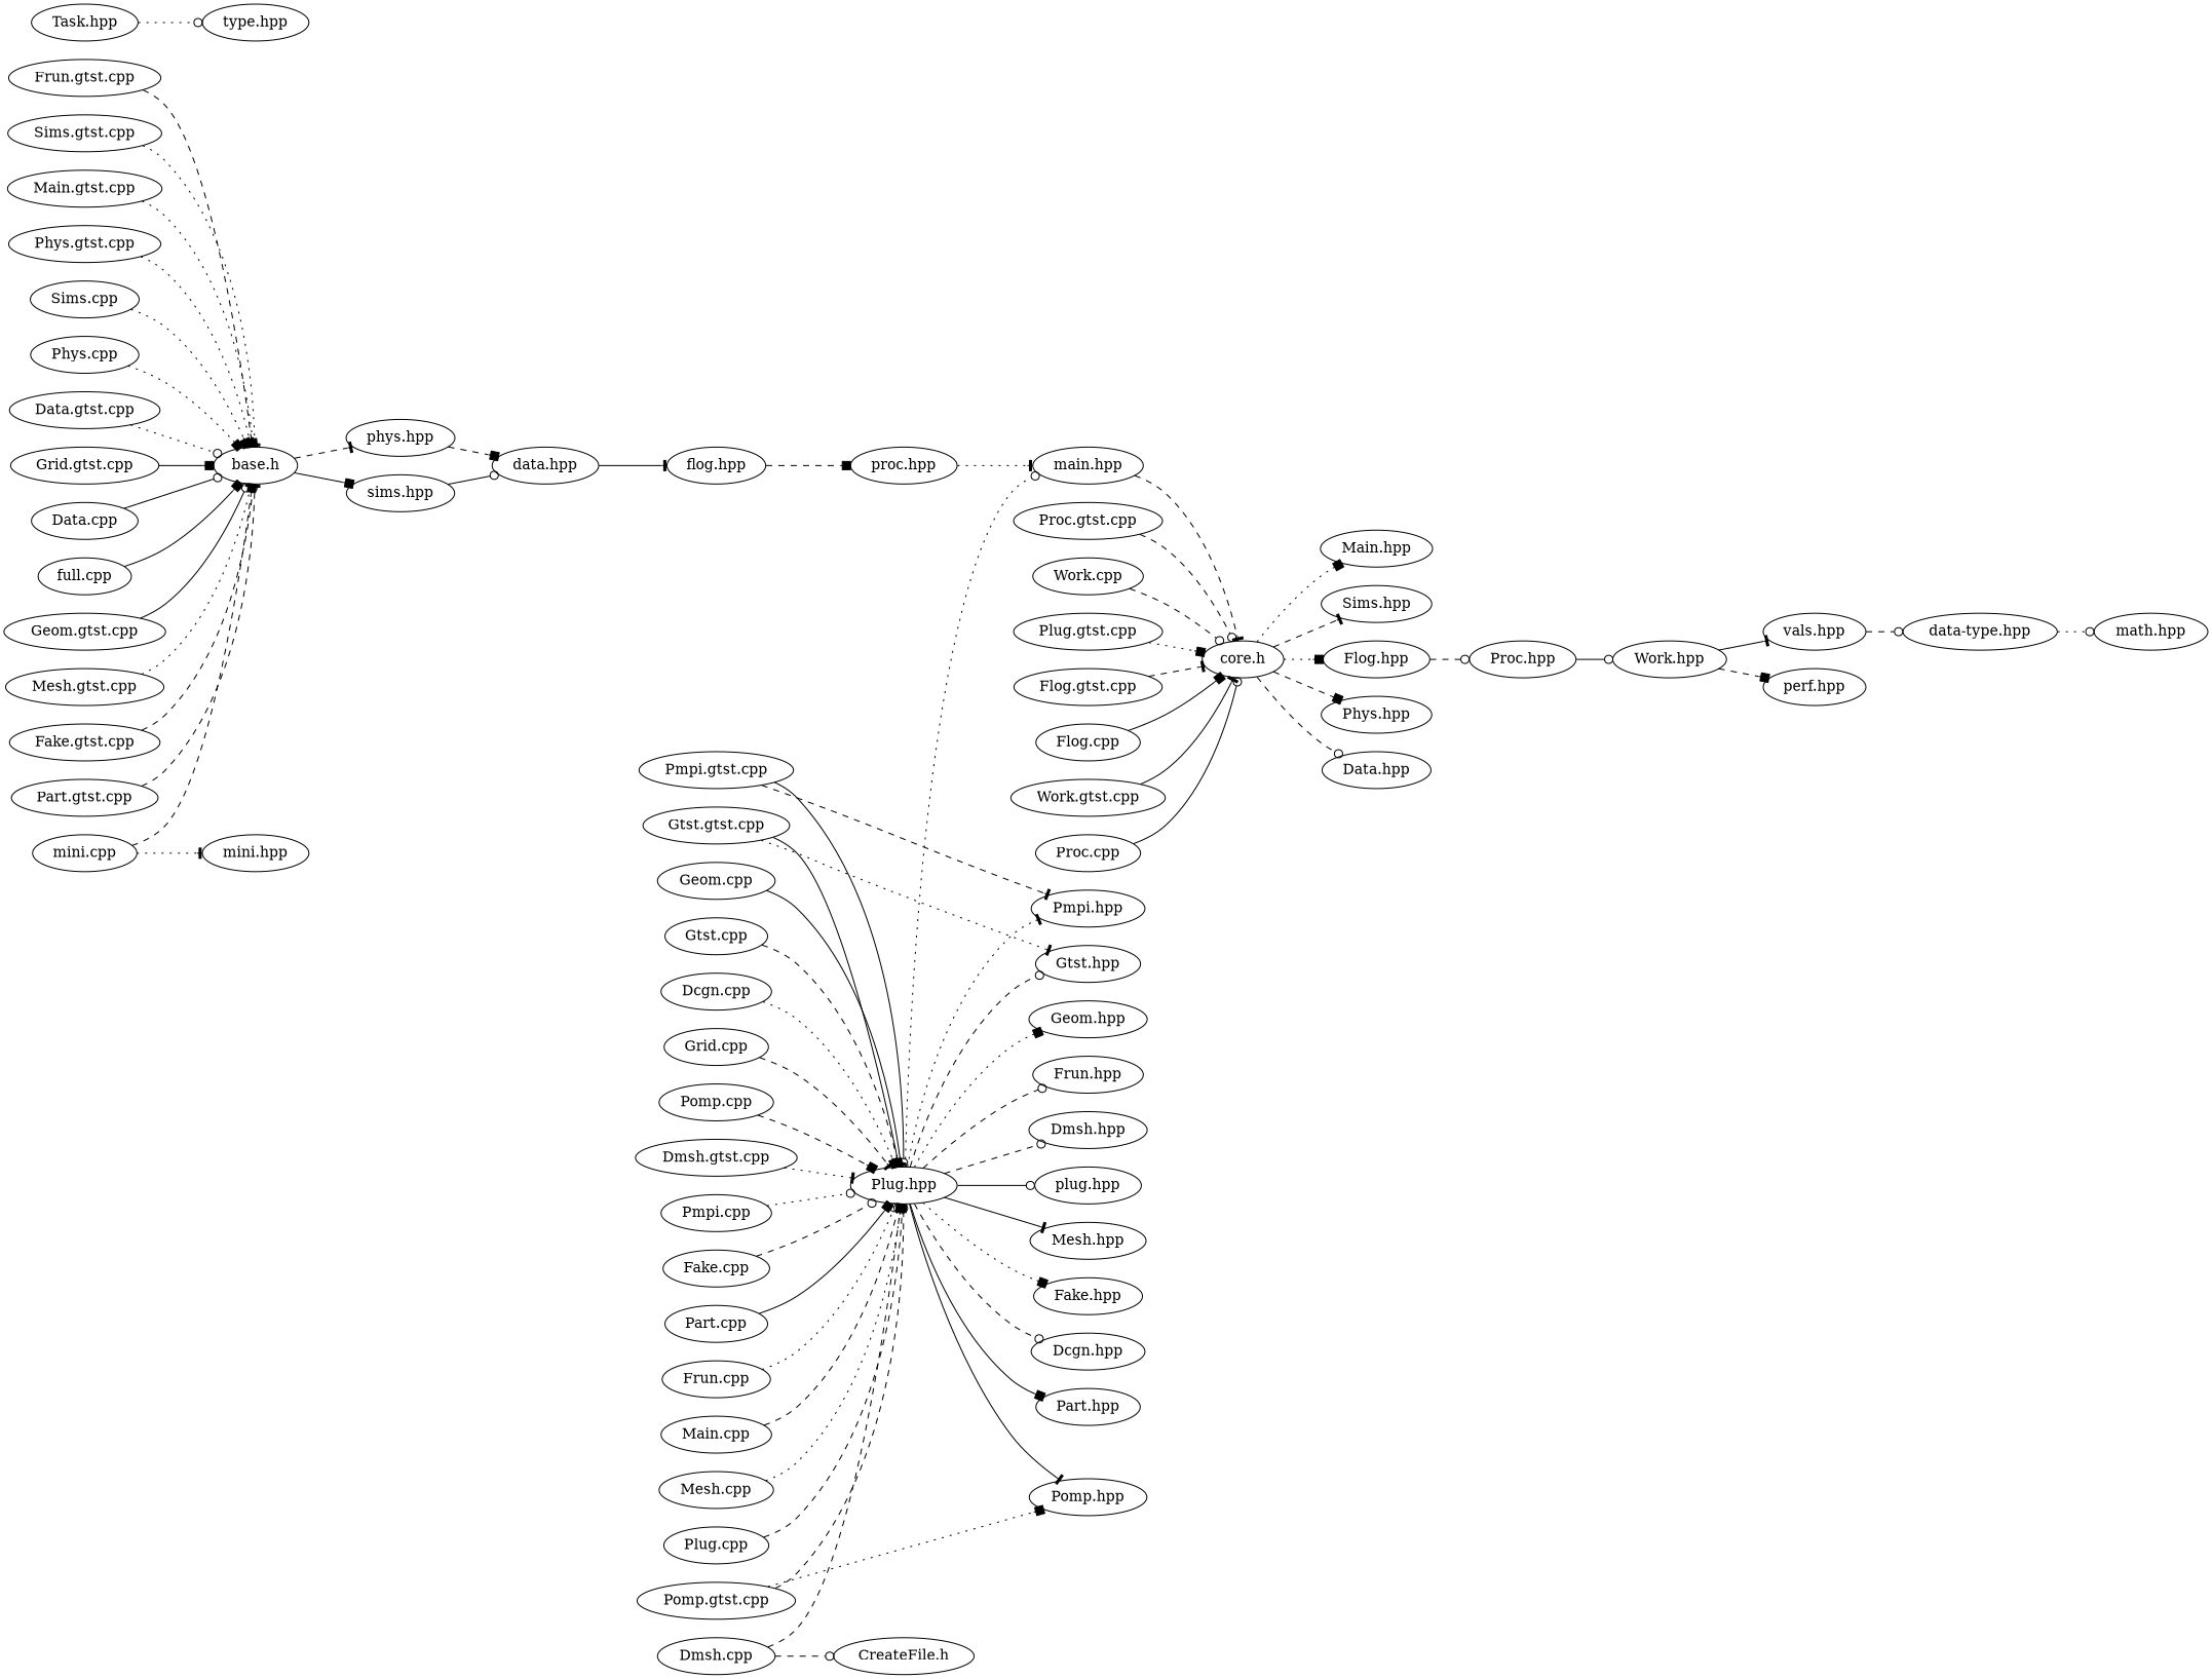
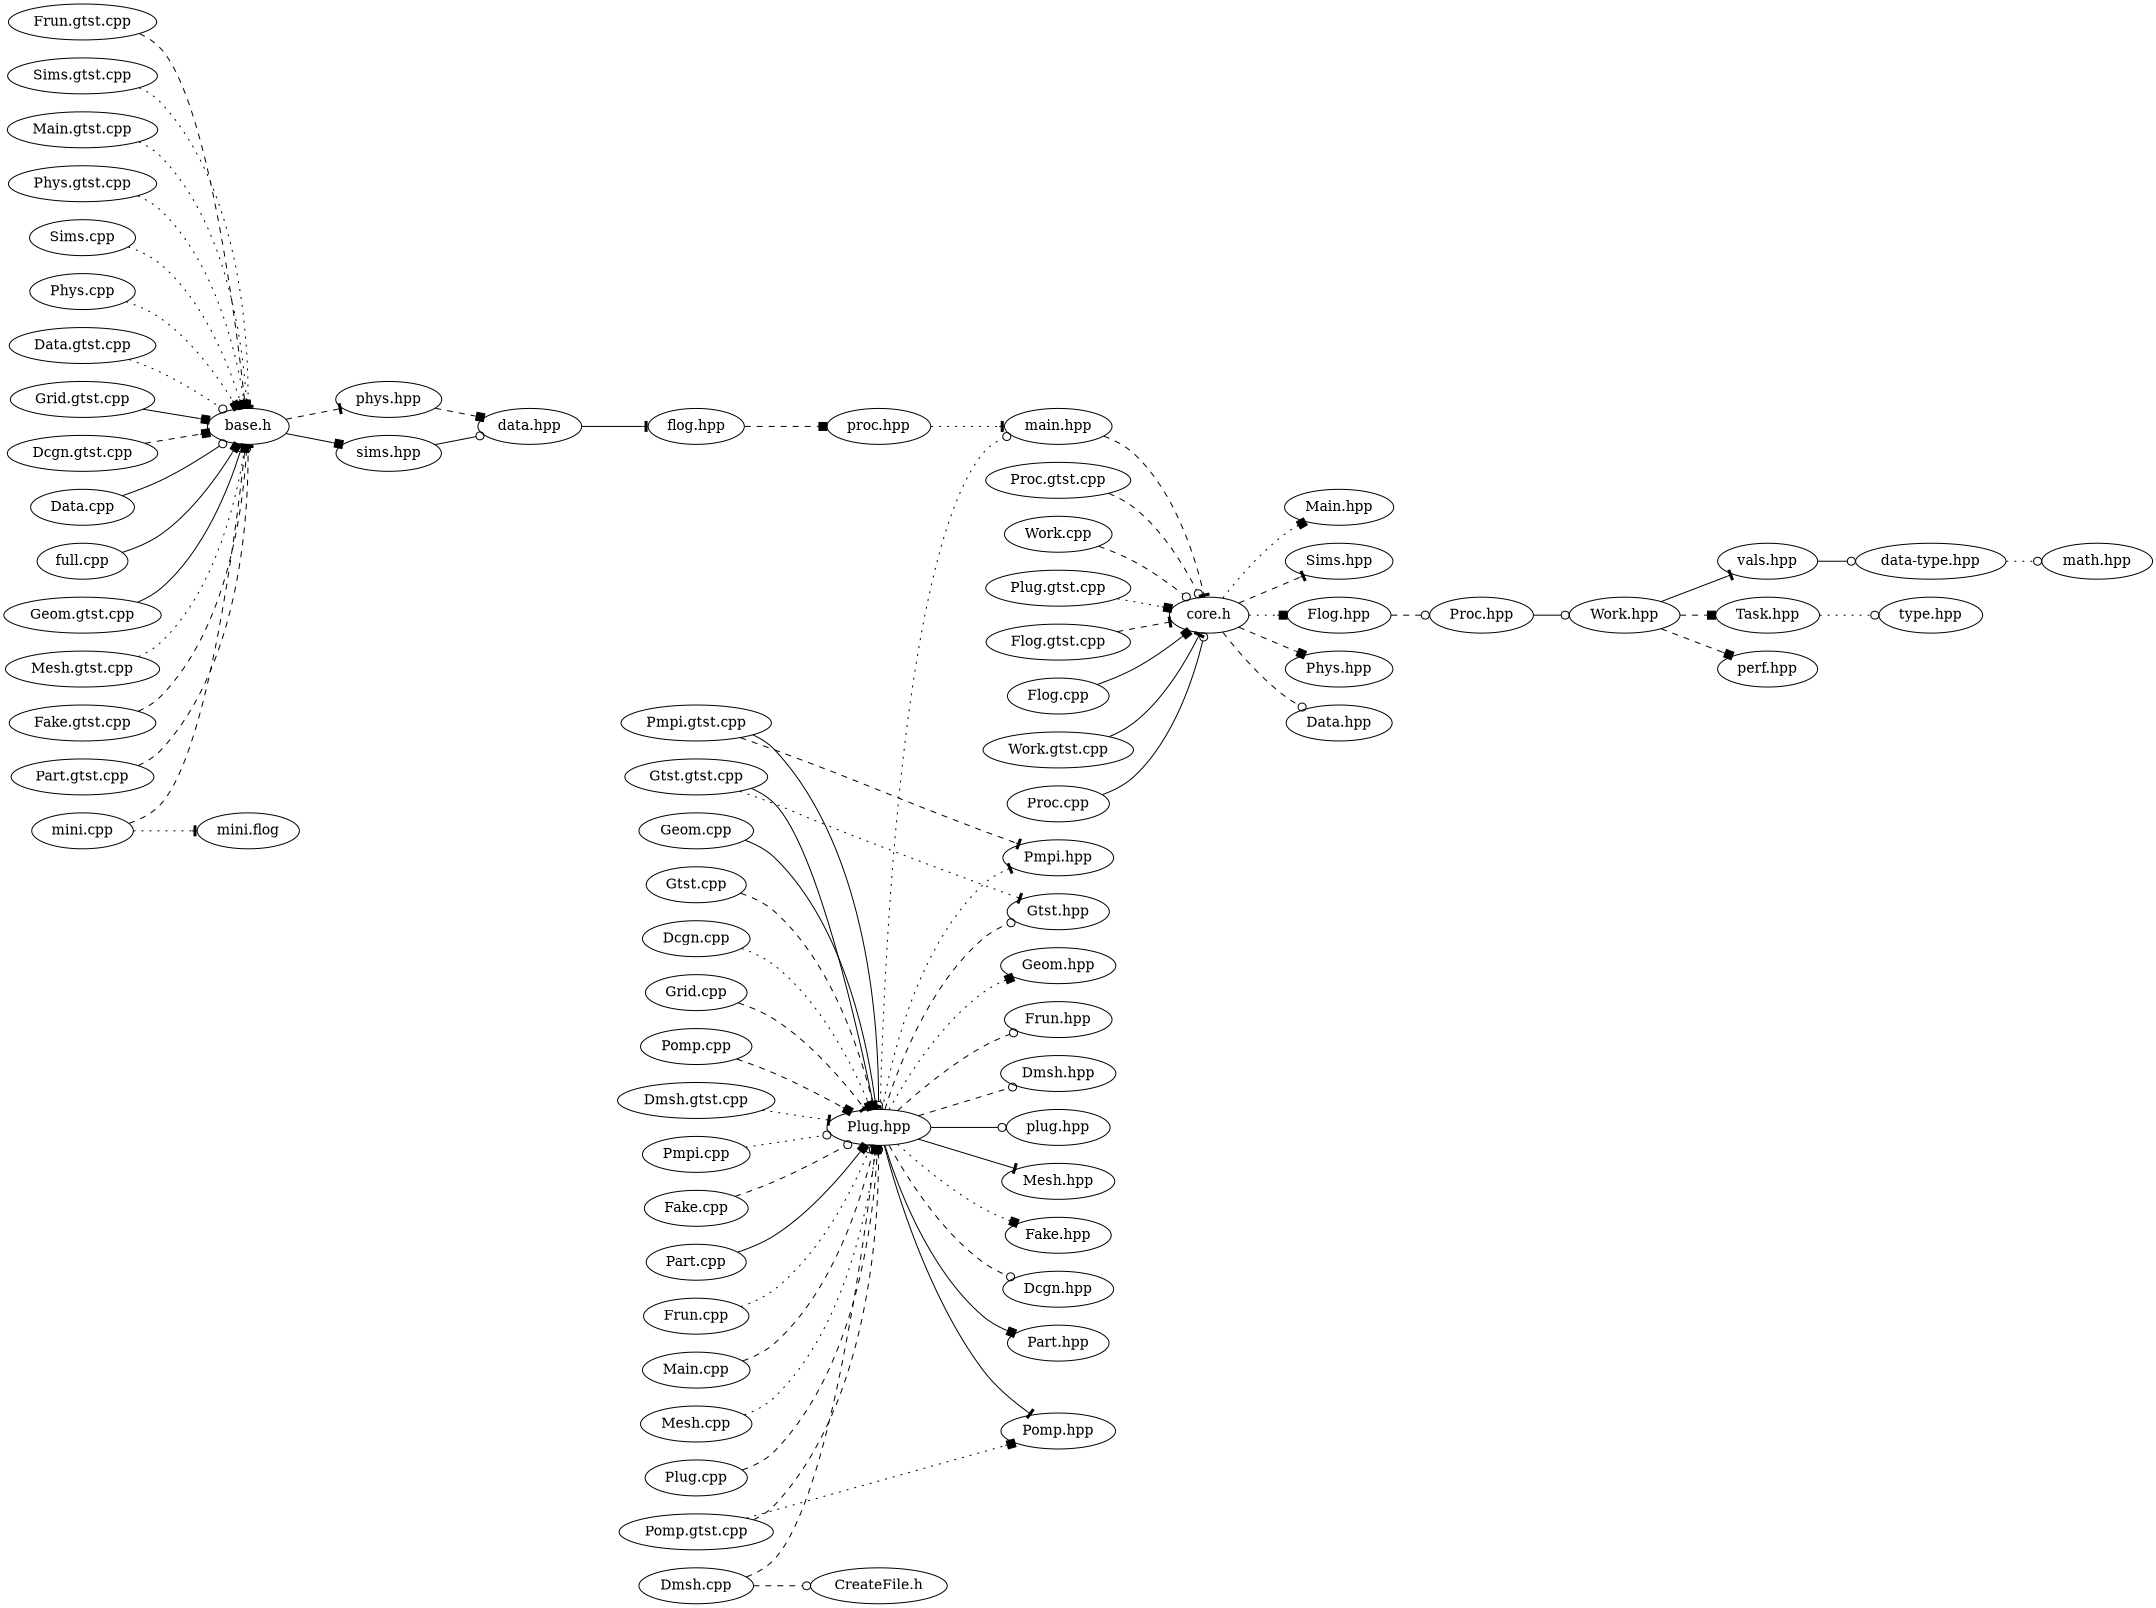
  digraph {
    clusterrank=local
    fontname=Helvetica
    fontsize=16
    rankdir=LR
    edge [arrowhead=box style=dashed]
    "Plug.hpp"
    "Frun.hpp"
    "Dmsh.hpp"
    "plug.hpp"
    "Mesh.hpp"
    "main.hpp"
    "Pmpi.hpp"
    "Fake.hpp"
    "Dcgn.hpp"
    "Part.hpp"
    "Gtst.hpp"
    "Pomp.hpp"
    "Geom.hpp"
    "core.h"
    "Pomp.gtst.cpp"
    "vals.hpp"
    "data-type.hpp"
    "math.hpp"
    "Proc.gtst.cpp"
    "Main.hpp"
    "Sims.hpp"
    "Flog.hpp"
    "Phys.hpp"
    "Data.hpp"
    "Proc.hpp"
    "Dcgn.cpp"
    "Phys.gtst.cpp"
    "base.h"
    "phys.hpp"
    "sims.hpp"
    "data.hpp"
    "Sims.cpp"
    "flog.hpp"
    "Grid.cpp"
    "Phys.cpp"
    "Data.gtst.cpp"
    "Pomp.cpp"
    "proc.hpp"
    "Pmpi.gtst.cpp"
    "Work.cpp"
    "Plug.gtst.cpp"
    "Dmsh.cpp"
    "CreateFile.h"
    "Dmsh.gtst.cpp"
    "Grid.gtst.cpp"
    "Gtst.gtst.cpp"
+   "Dcgn.gtst.cpp"
    "Flog.gtst.cpp"
    "Pmpi.cpp"
    "Data.cpp"
    "full.cpp"
    "Geom.gtst.cpp"
    "Fake.cpp"
    "Work.hpp"
    "Task.hpp"
    "perf.hpp"
    "mini.cpp"
-   "mini.hpp"
+   "mini.hpp" [label="mini.flog"]
    "Mesh.gtst.cpp"
    "Fake.gtst.cpp"
    "type.hpp"
    "Flog.cpp"
    "Work.gtst.cpp"
    "Part.cpp"
    "Proc.cpp"
    "Part.gtst.cpp"
    "Frun.cpp"
    "Frun.gtst.cpp"
    "Main.cpp"
    "Mesh.cpp"
    "Sims.gtst.cpp"
    "Plug.cpp"
    "Geom.cpp"
    "Main.gtst.cpp"
    "Gtst.cpp"
    "Plug.hpp" -> "Frun.hpp" [arrowhead=odot]
    "Plug.hpp" -> "Dmsh.hpp" [arrowhead=odot]
    "Plug.hpp" -> "plug.hpp" [arrowhead=odot style=solid]
    "Plug.hpp" -> "Mesh.hpp" [arrowhead=tee style=solid]
    "Plug.hpp" -> "main.hpp" [arrowhead=odot style=dotted]
    "Plug.hpp" -> "Pmpi.hpp" [arrowhead=tee style=dotted]
    "Plug.hpp" -> "Fake.hpp" [style=dotted]
    "Plug.hpp" -> "Dcgn.hpp" [arrowhead=odot]
    "Plug.hpp" -> "Part.hpp" [style=solid]
    "Plug.hpp" -> "Gtst.hpp" [arrowhead=odot]
    "Plug.hpp" -> "Pomp.hpp" [arrowhead=tee style=solid]
    "Plug.hpp" -> "Geom.hpp" [style=dotted]
    "main.hpp" -> "core.h" [arrowhead=tee]
    "core.h" -> "Main.hpp" [style=dotted]
    "core.h" -> "Sims.hpp" [arrowhead=tee]
    "core.h" -> "Flog.hpp" [style=dotted]
    "core.h" -> "Phys.hpp"
    "core.h" -> "Data.hpp" [arrowhead=odot]
    "Pomp.gtst.cpp" -> "Plug.hpp" [arrowhead=odot]
    "Pomp.gtst.cpp" -> "Pomp.hpp" [style=dotted]
-   "vals.hpp" -> "data-type.hpp" [arrowhead=odot]
+   "vals.hpp" -> "data-type.hpp" [arrowhead=odot style=solid]
    "data-type.hpp" -> "math.hpp" [arrowhead=odot style=dotted]
    "Proc.gtst.cpp" -> "core.h" [arrowhead=odot]
    "Flog.hpp" -> "Proc.hpp" [arrowhead=odot]
    "Proc.hpp" -> "Work.hpp" [arrowhead=odot style=solid]
    "Dcgn.cpp" -> "Plug.hpp" [style=dotted]
    "Phys.gtst.cpp" -> "base.h" [style=dotted]
    "base.h" -> "phys.hpp" [arrowhead=tee]
    "base.h" -> "sims.hpp" [style=solid]
    "phys.hpp" -> "data.hpp"
    "sims.hpp" -> "data.hpp" [arrowhead=odot style=solid]
    "data.hpp" -> "flog.hpp" [arrowhead=tee style=solid]
    "Sims.cpp" -> "base.h" [style=dotted]
    "flog.hpp" -> "proc.hpp"
    "Grid.cpp" -> "Plug.hpp" [arrowhead=tee]
    "Phys.cpp" -> "base.h" [style=dotted]
    "Data.gtst.cpp" -> "base.h" [arrowhead=odot style=dotted]
    "Pomp.cpp" -> "Plug.hpp"
    "proc.hpp" -> "main.hpp" [arrowhead=tee style=dotted]
    "Pmpi.gtst.cpp" -> "Plug.hpp" [arrowhead=odot style=solid]
    "Pmpi.gtst.cpp" -> "Pmpi.hpp" [arrowhead=tee]
    "Work.cpp" -> "core.h" [arrowhead=odot]
    "Plug.gtst.cpp" -> "core.h" [style=dotted]
    "Dmsh.cpp" -> "Plug.hpp"
    "Dmsh.cpp" -> "CreateFile.h" [arrowhead=odot]
    "Dmsh.gtst.cpp" -> "Plug.hpp" [arrowhead=tee style=dotted]
    "Grid.gtst.cpp" -> "base.h" [style=solid]
    "Gtst.gtst.cpp" -> "Plug.hpp" [arrowhead=tee style=solid]
    "Gtst.gtst.cpp" -> "Gtst.hpp" [arrowhead=tee style=dotted]
+   "Dcgn.gtst.cpp" -> "base.h"
    "Flog.gtst.cpp" -> "core.h" [arrowhead=tee]
    "Pmpi.cpp" -> "Plug.hpp" [arrowhead=odot style=dotted]
    "Data.cpp" -> "base.h" [arrowhead=odot style=solid]
    "full.cpp" -> "base.h" [style=solid]
    "Geom.gtst.cpp" -> "base.h" [arrowhead=odot style=solid]
    "Fake.cpp" -> "Plug.hpp" [arrowhead=odot]
    "Work.hpp" -> "vals.hpp" [arrowhead=tee style=solid]
+   "Work.hpp" -> "Task.hpp"
    "Work.hpp" -> "perf.hpp"
    "Task.hpp" -> "type.hpp" [arrowhead=odot style=dotted]
    "mini.cpp" -> "base.h"
    "mini.cpp" -> "mini.hpp" [arrowhead=tee style=dotted]
    "Mesh.gtst.cpp" -> "base.h" [arrowhead=tee style=dotted]
    "Fake.gtst.cpp" -> "base.h" [arrowhead=odot]
    "Flog.cpp" -> "core.h" [style=solid]
    "Work.gtst.cpp" -> "core.h" [arrowhead=tee style=solid]
    "Part.cpp" -> "Plug.hpp" [style=solid]
    "Proc.cpp" -> "core.h" [arrowhead=odot style=solid]
    "Part.gtst.cpp" -> "base.h" [arrowhead=tee]
    "Frun.cpp" -> "Plug.hpp" [arrowhead=odot style=dotted]
    "Frun.gtst.cpp" -> "base.h" [arrowhead=tee]
    "Main.cpp" -> "Plug.hpp" [arrowhead=odot]
    "Mesh.cpp" -> "Plug.hpp" [style=dotted]
    "Sims.gtst.cpp" -> "base.h" [arrowhead=tee style=dotted]
    "Plug.cpp" -> "Plug.hpp"
    "Geom.cpp" -> "Plug.hpp" [arrowhead=tee style=solid]
    "Main.gtst.cpp" -> "base.h" [style=dotted]
    "Gtst.cpp" -> "Plug.hpp"
  }
